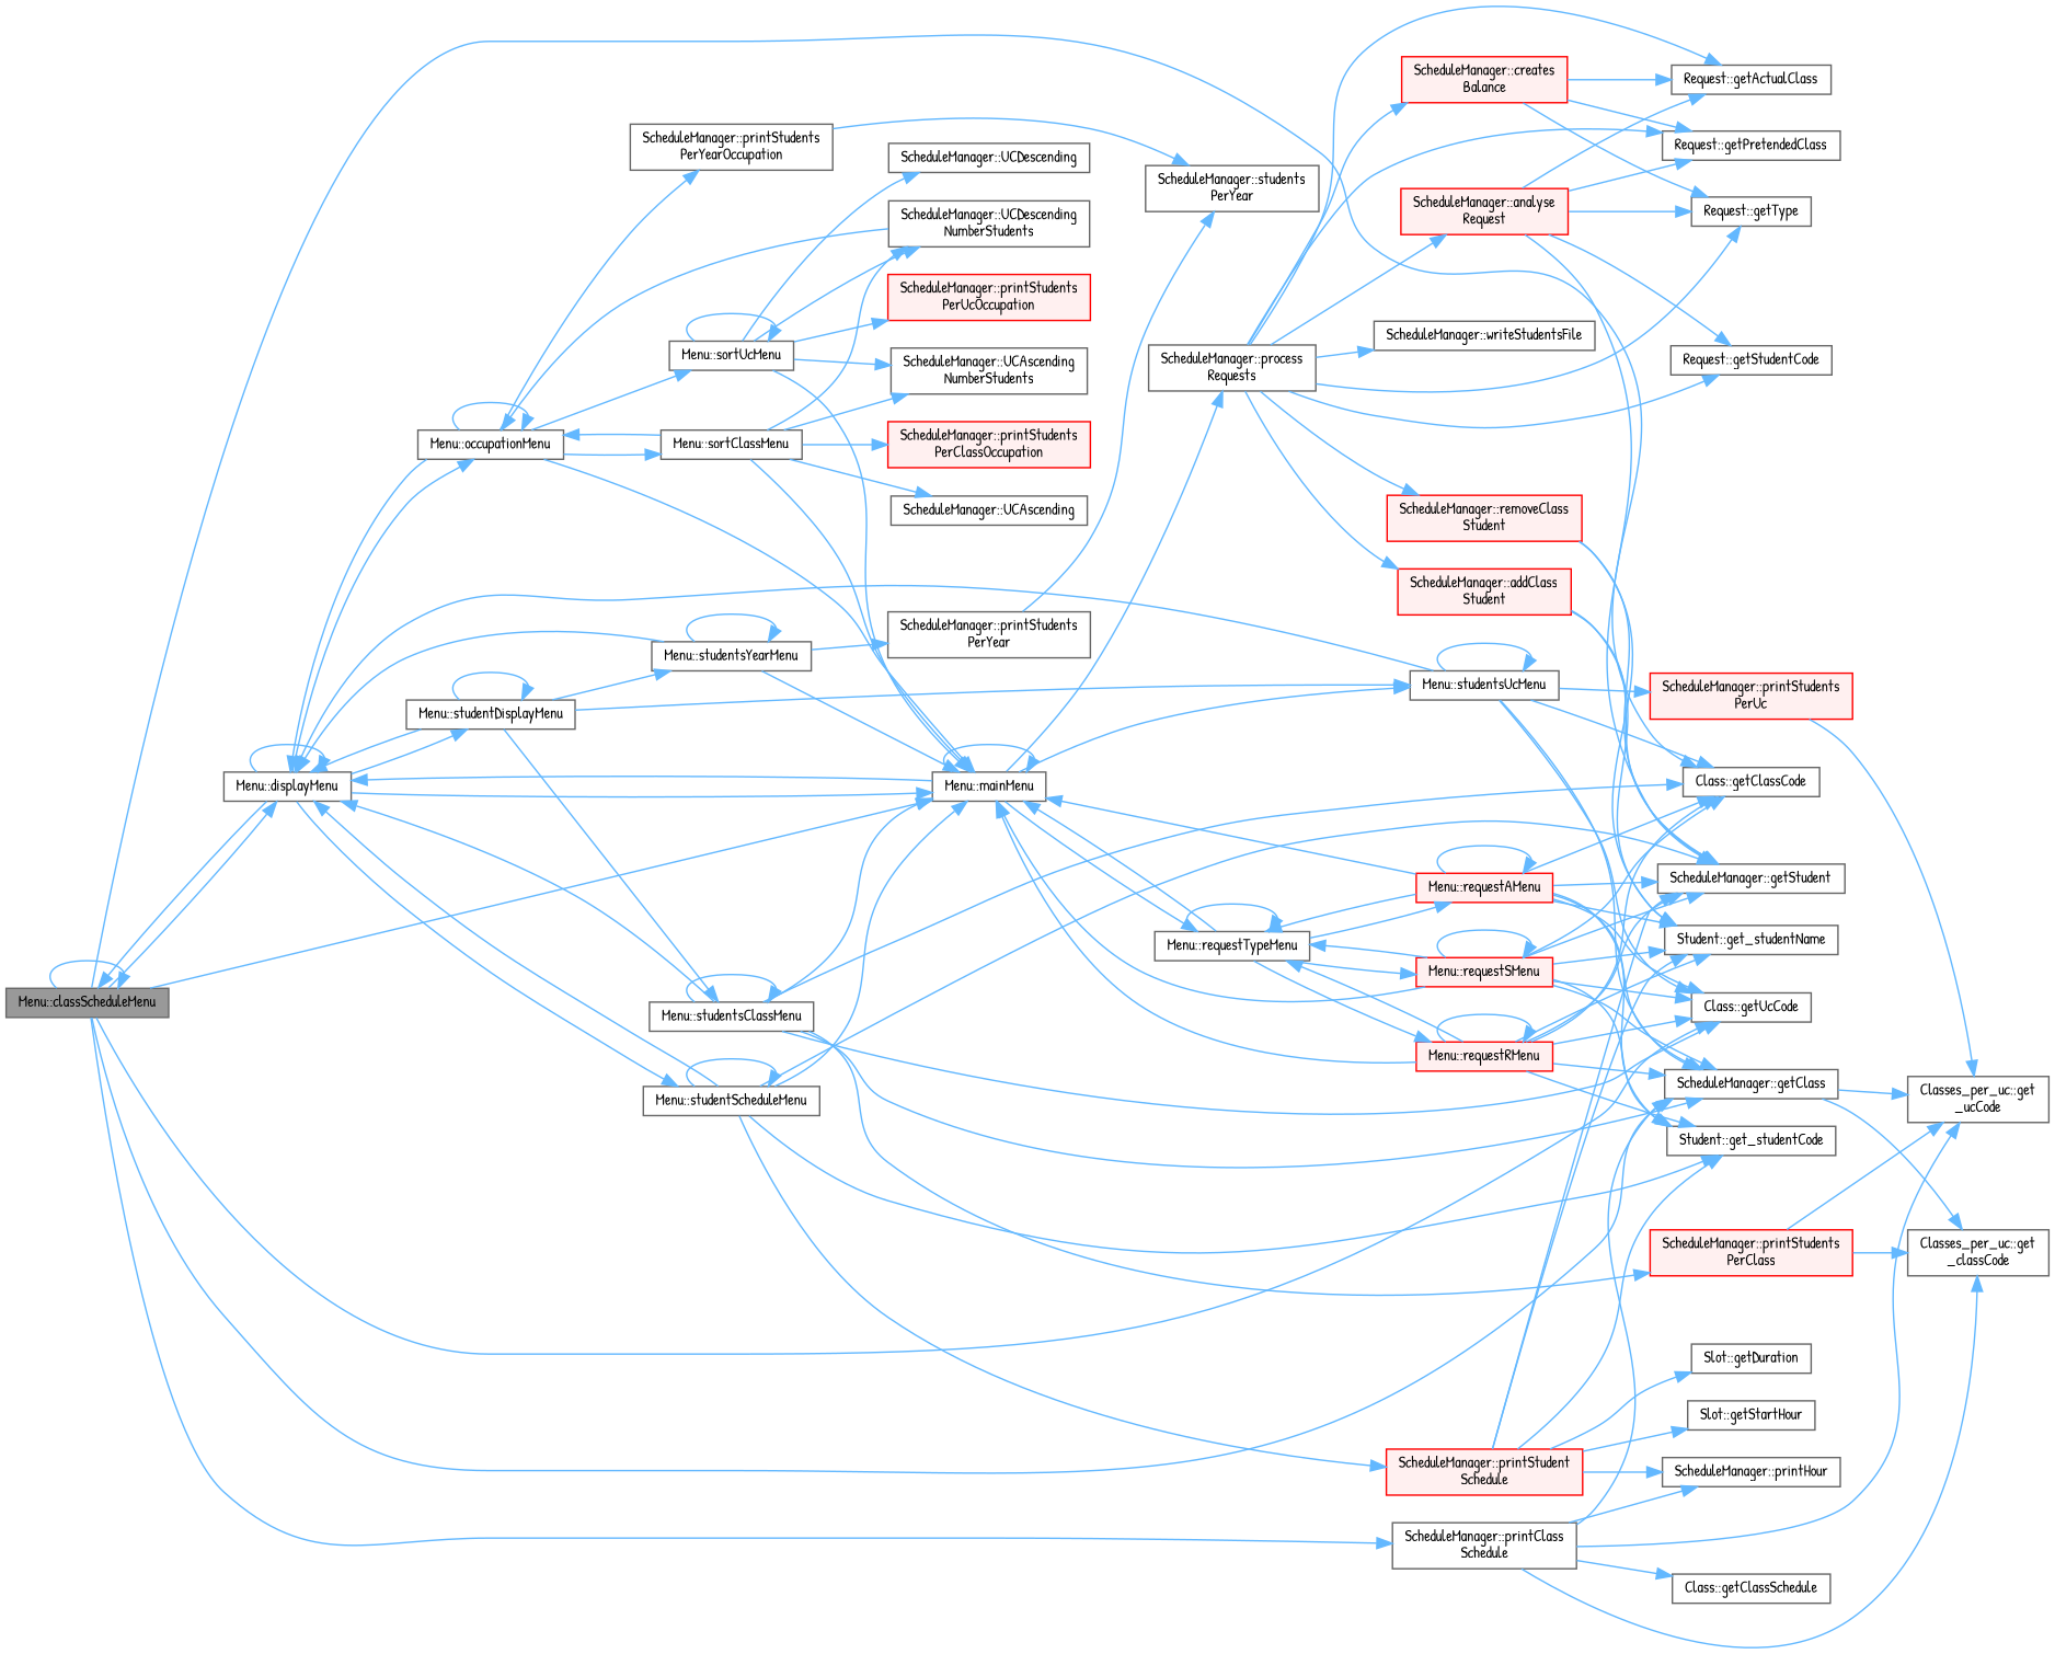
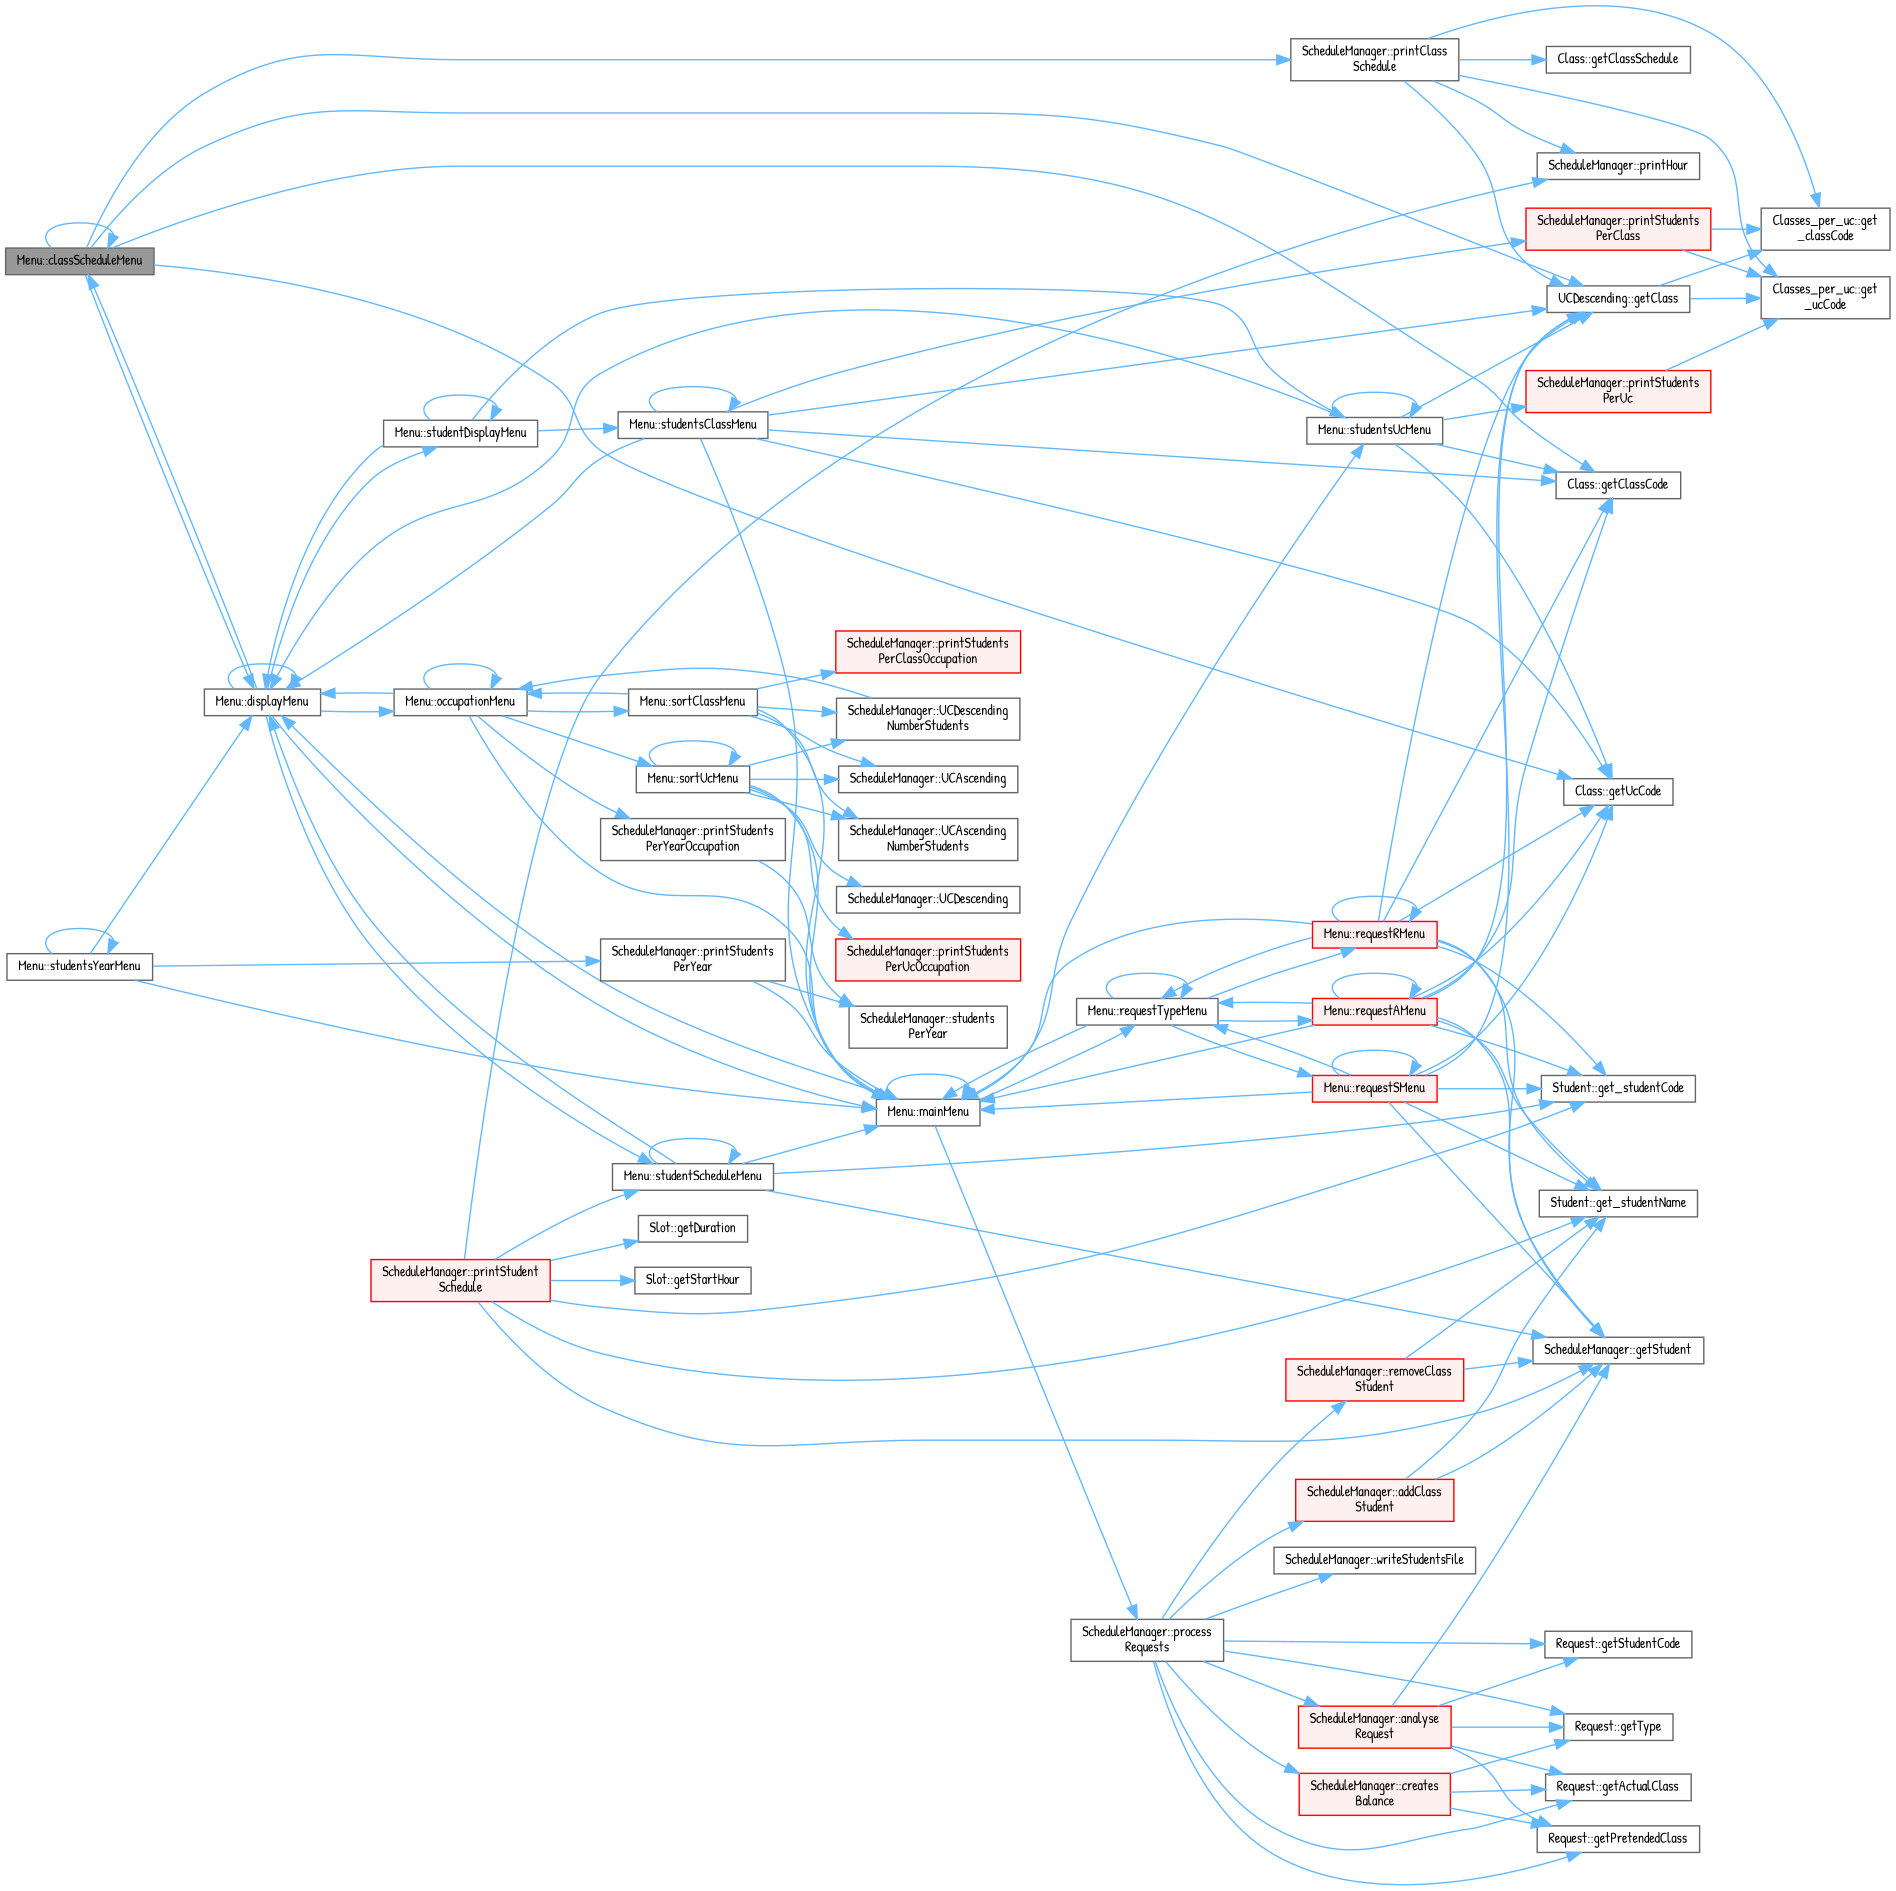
  digraph {
    fontname="Patrick Hand"
    rankdir=LR
    node [color=grey40 fillcolor=white fontname="Patrick Hand" fontsize=10 shape=box style=filled]
    edge [color=steelblue1 fontname="Patrick Hand" fontsize=10 labelfontname=Helvetica labelfontsize=10 style=solid]
    n1 [color=gray40 fillcolor=grey60 fontcolor=black height=0.2 label="Menu::classScheduleMenu" width=0.4]
    n2 [height=0.2 label="Menu::displayMenu" width=0.4]
    n3 [height=0.2 label="Menu::mainMenu" width=0.4]
-   n4 [height=0.2 label="ScheduleManager::getClass" width=0.4]
+   n4 [height=0.2 label="UCDescending::getClass" width=0.4]
    n5 [height=0.2 label="Class::getClassCode" width=0.4]
    n6 [height=0.2 label="Class::getUcCode" width=0.4]
    n7 [height=0.2 label="ScheduleManager::printClass\lSchedule" width=0.4]
    n8 [height=0.2 label="Menu::occupationMenu" width=0.4]
    n9 [height=0.2 label="Menu::studentDisplayMenu" width=0.4]
    n10 [height=0.2 label="Menu::studentScheduleMenu" width=0.4]
    n11 [height=0.2 label="ScheduleManager::process\lRequests" width=0.4]
    n12 [height=0.2 label="Menu::requestTypeMenu" width=0.4]
    n13 [height=0.2 label="Menu::studentsUcMenu" width=0.4]
    n14 [height=0.2 label="Classes_per_uc::get\l_classCode" width=0.4]
    n15 [height=0.2 label="Classes_per_uc::get\l_ucCode" width=0.4]
    n16 [height=0.2 label="ScheduleManager::printHour" width=0.4]
    n17 [height=0.2 label="Class::getClassSchedule" width=0.4]
    n18 [height=0.2 label="ScheduleManager::printStudents\lPerYearOccupation" width=0.4]
    n19 [height=0.2 label="Menu::sortClassMenu" width=0.4]
    n20 [height=0.2 label="Menu::sortUcMenu" width=0.4]
    n21 [height=0.2 label="Menu::studentsClassMenu" width=0.4]
    n22 [height=0.2 label="Menu::studentsYearMenu" width=0.4]
    n23 [height=0.2 label="ScheduleManager::getStudent" width=0.4]
    n24 [height=0.2 label="Student::get_studentCode" width=0.4]
    n25 [color=red fillcolor="#FFF0F0" height=0.2 label="ScheduleManager::printStudent\lSchedule" width=0.4]
    n26 [color=red fillcolor="#FFF0F0" height=0.2 label="ScheduleManager::addClass\lStudent" width=0.4]
    n27 [color=red fillcolor="#FFF0F0" height=0.2 label="ScheduleManager::analyse\lRequest" width=0.4]
    n28 [height=0.2 label="Request::getActualClass" width=0.4]
    n29 [height=0.2 label="Request::getPretendedClass" width=0.4]
    n30 [height=0.2 label="Request::getStudentCode" width=0.4]
    n31 [height=0.2 label="Request::getType" width=0.4]
    n32 [color=red fillcolor="#FFF0F0" height=0.2 label="ScheduleManager::creates\lBalance" width=0.4]
    n33 [color=red fillcolor="#FFF0F0" height=0.2 label="ScheduleManager::removeClass\lStudent" width=0.4]
    n34 [height=0.2 label="ScheduleManager::writeStudentsFile" width=0.4]
    n35 [color=red fillcolor="#FFF0F0" height=0.2 label="Menu::requestAMenu" width=0.4]
    n36 [color=red fillcolor="#FFF0F0" height=0.2 label="Menu::requestRMenu" width=0.4]
    n37 [color=red fillcolor="#FFF0F0" height=0.2 label="Menu::requestSMenu" width=0.4]
    n38 [height=0.2 label="Student::get_studentName" width=0.4]
    n39 [height=0.2 label="ScheduleManager::students\lPerYear" width=0.4]
    n40 [color=red fillcolor="#FFF0F0" height=0.2 label="ScheduleManager::printStudents\lPerClassOccupation" width=0.4]
    n41 [height=0.2 label="ScheduleManager::UCAscending" width=0.4]
    n42 [height=0.2 label="ScheduleManager::UCAscending\lNumberStudents" width=0.4]
    n43 [height=0.2 label="ScheduleManager::UCDescending\lNumberStudents" width=0.4]
    n44 [color=red fillcolor="#FFF0F0" height=0.2 label="ScheduleManager::printStudents\lPerUcOccupation" width=0.4]
    n45 [height=0.2 label="ScheduleManager::UCDescending" width=0.4]
    n46 [color=red fillcolor="#FFF0F0" height=0.2 label="ScheduleManager::printStudents\lPerClass" width=0.4]
    n47 [color=red fillcolor="#FFF0F0" height=0.2 label="ScheduleManager::printStudents\lPerUc" width=0.4]
    n48 [height=0.2 label="ScheduleManager::printStudents\lPerYear" width=0.4]
    n49 [height=0.2 label="Slot::getDuration" width=0.4]
    n50 [height=0.2 label="Slot::getStartHour" width=0.4]
    n1 -> n1
    n1 -> n2
-   n1 -> n3
+   n48 -> n3
    n1 -> n4
    n1 -> n5
    n1 -> n6
    n1 -> n7
    n2 -> n1
    n2 -> n2
    n2 -> n3
    n2 -> n8
    n2 -> n9
    n2 -> n10
    n3 -> n2
    n3 -> n3
    n3 -> n11
    n3 -> n12
    n3 -> n13
    n4 -> n14
    n4 -> n15
    n7 -> n4
    n7 -> n14
    n7 -> n15
    n7 -> n16
    n7 -> n17
    n8 -> n2
    n8 -> n3
    n8 -> n8
    n8 -> n18
    n8 -> n19
    n8 -> n20
    n9 -> n2
    n9 -> n9
    n9 -> n13
    n9 -> n21
-   n9 -> n22
    n10 -> n2
    n10 -> n3
    n10 -> n10
    n10 -> n23
    n10 -> n24
-   n10 -> n25
+   n25 -> n10
    n11 -> n26
    n11 -> n27
    n11 -> n28
    n11 -> n29
    n11 -> n30
    n11 -> n31
    n11 -> n32
    n11 -> n33
    n11 -> n34
    n12 -> n3
    n12 -> n12
    n12 -> n35
    n12 -> n36
    n12 -> n37
    n13 -> n2
    n13 -> n4
    n13 -> n5
    n13 -> n6
    n13 -> n13
    n13 -> n47
    n18 -> n39
    n19 -> n3
    n19 -> n8
    n19 -> n40
    n19 -> n41
    n19 -> n42
    n19 -> n43
    n20 -> n3
    n20 -> n20
+   n20 -> n41
    n20 -> n42
    n20 -> n43
    n20 -> n44
    n20 -> n45
    n21 -> n2
    n21 -> n3
    n21 -> n4
    n21 -> n5
    n21 -> n6
    n21 -> n21
    n21 -> n46
    n22 -> n2
    n22 -> n3
    n22 -> n22
    n22 -> n48
    n25 -> n16
    n25 -> n23
    n25 -> n24
    n25 -> n38
    n25 -> n49
    n25 -> n50
    n26 -> n23
    n26 -> n38
    n27 -> n23
    n27 -> n28
    n27 -> n29
    n27 -> n30
    n27 -> n31
    n32 -> n28
    n32 -> n29
    n32 -> n31
    n33 -> n23
    n33 -> n38
    n35 -> n3
    n35 -> n4
    n35 -> n5
    n35 -> n6
    n35 -> n12
    n35 -> n23
    n35 -> n24
    n35 -> n35
    n35 -> n38
    n36 -> n3
    n36 -> n4
    n36 -> n5
    n36 -> n6
    n36 -> n12
    n36 -> n23
    n36 -> n24
    n36 -> n36
    n36 -> n38
    n37 -> n3
    n37 -> n4
-   n37 -> n5
    n37 -> n6
    n37 -> n12
    n37 -> n23
    n37 -> n24
    n37 -> n37
    n37 -> n38
    n43 -> n8
    n46 -> n14
    n46 -> n15
    n47 -> n15
    n48 -> n39
  }
